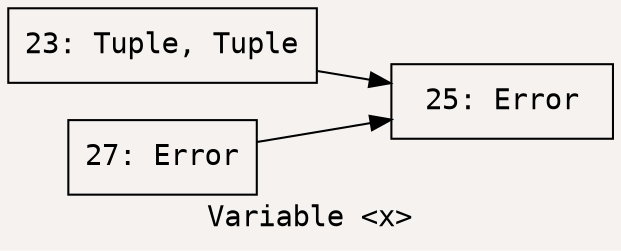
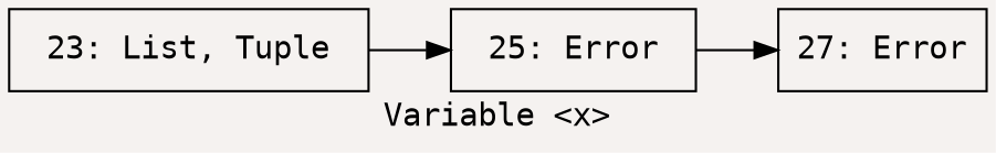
  digraph {
    bgcolor="#f5f2f0"
    fontname="Consolas,Monaco,'Andale Mono','Ubuntu Mono',monospace"
    label="Variable <x>"
    rankdir=LR
    node [fontname="Consolas,Monaco,'Andale Mono','Ubuntu Mono',monospace" shape=box]
-   n1 [label="23: Tuple, Tuple"]
+   n1 [label=" 23: List, Tuple "]
    n2 [label=" 25: Error "]
    n3 [label="27: Error"]
    n1 -> n2
-   n3 -> n2
+   n2 -> n3
  }
